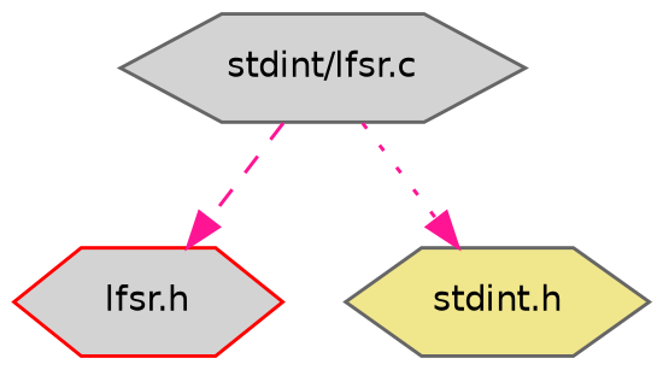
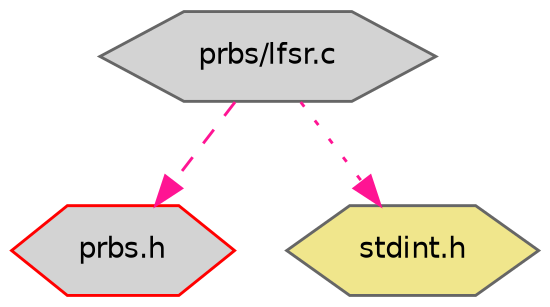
  digraph {
    node [color=gray40 fillcolor=lightgrey fontname=Helvetica fontsize=10 shape=hexagon style=filled]
    edge [color=deeppink fontname=Helvetica fontsize=10 labelfontname=Helvetica labelfontsize=10]
-   n1 [fontcolor=black height=0.2 label="stdint/lfsr.c" width=0.4]
-   n2 [color=red height=0.2 label="lfsr.h" width=0.4]
+   n1 [fontcolor=black height=0.2 label="prbs/lfsr.c" width=0.4]
+   n2 [color=red height=0.2 label="prbs.h" width=0.4]
    n3 [fillcolor=khaki height=0.2 label="stdint.h" width=0.4]
    n1 -> n2 [style=dashed]
    n1 -> n3 [style=dotted]
  }
